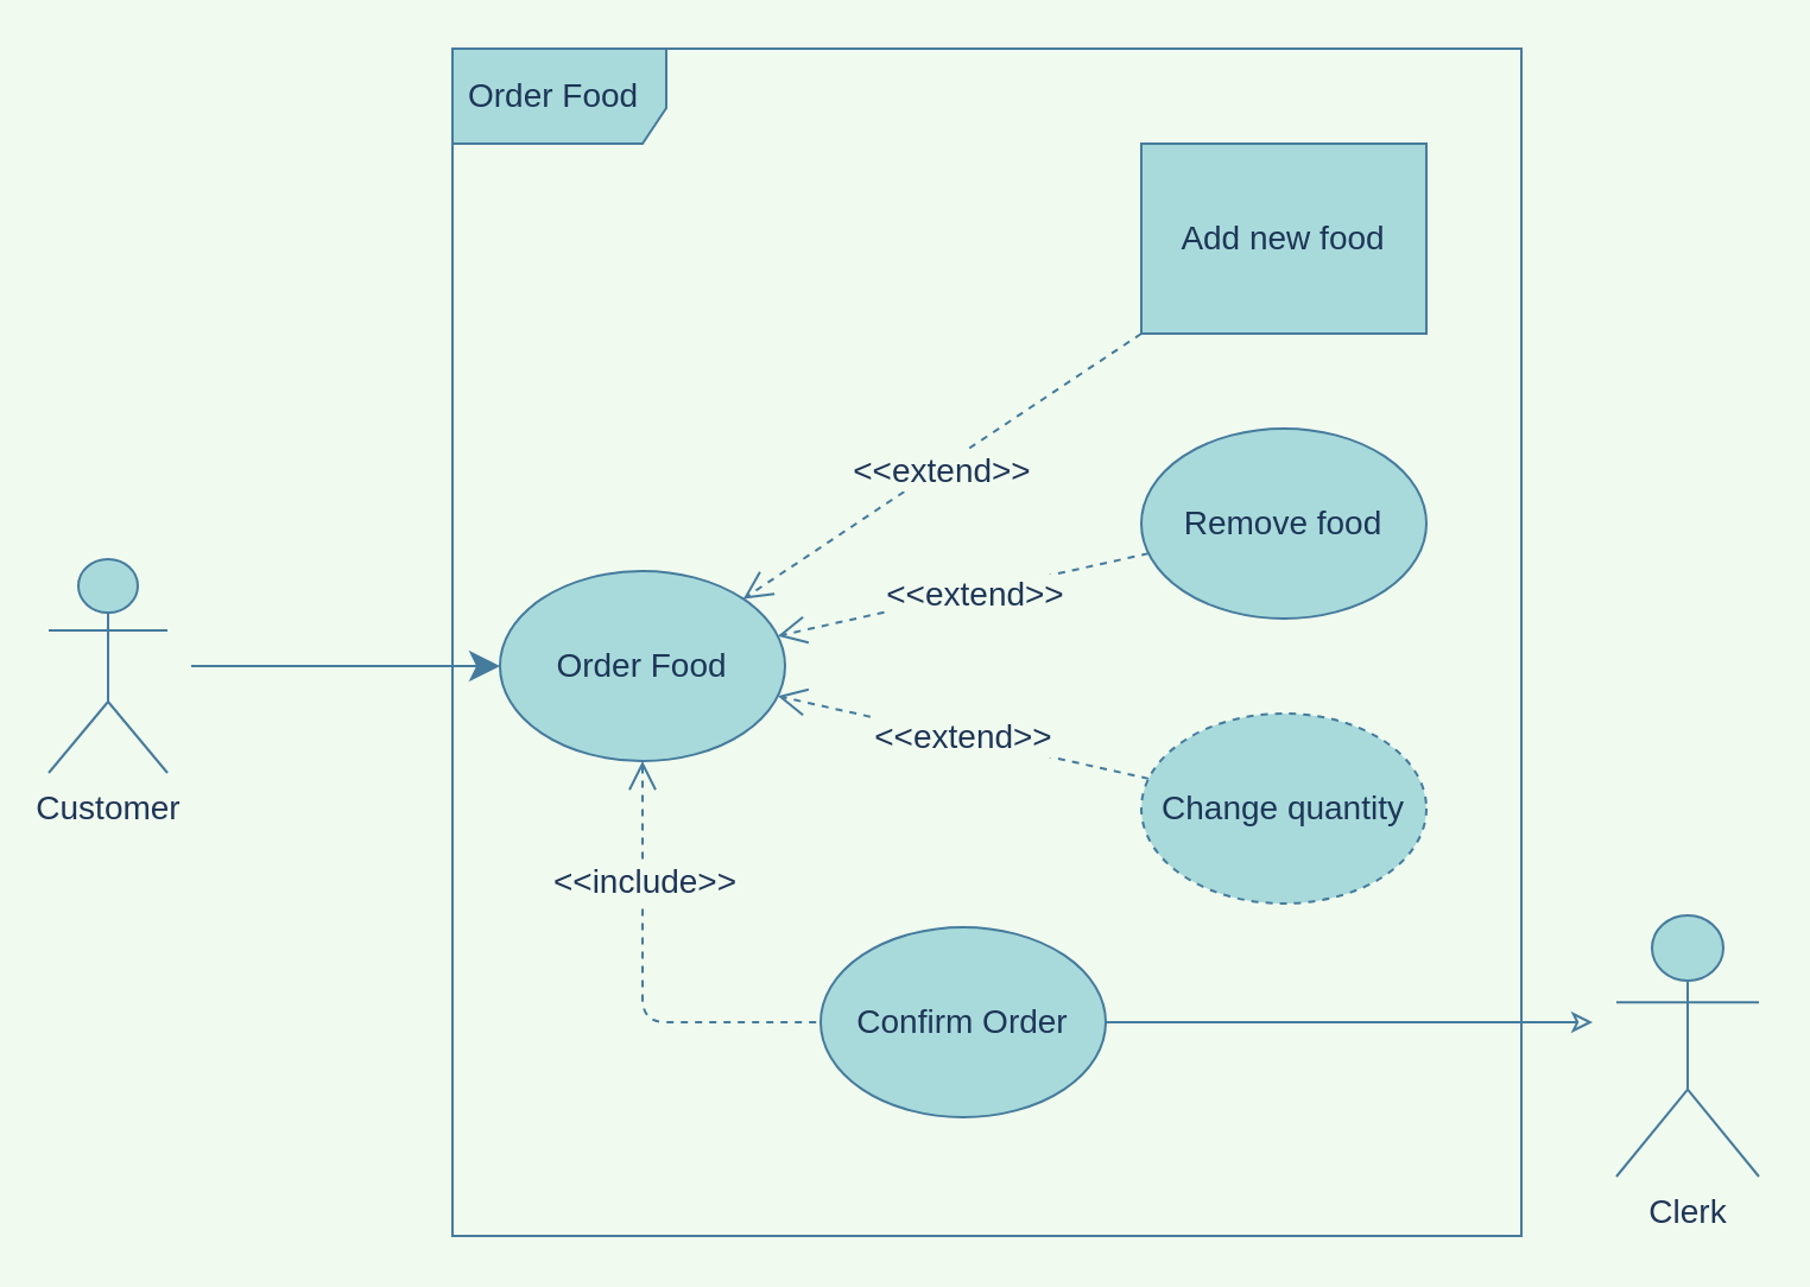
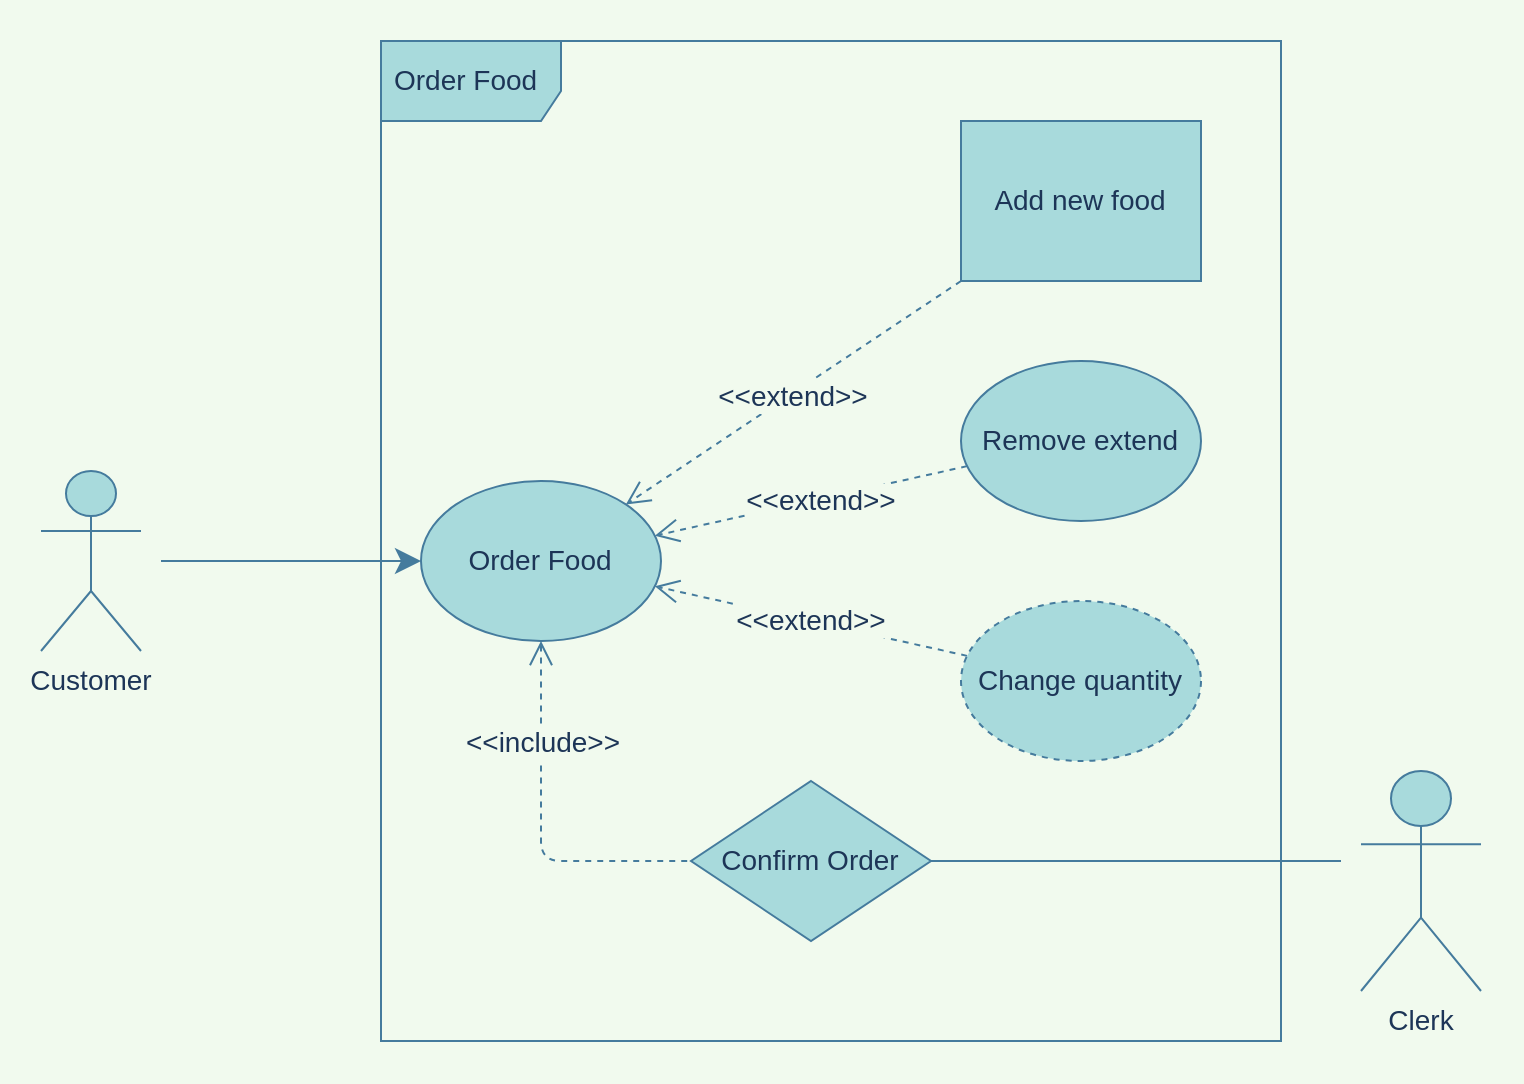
  <mxCell id="0" />
  <mxCell id="1" parent="0" />
  <mxCell id="2" value="Order Food" style="shape=umlFrame;whiteSpace=wrap;html=1;width=90;height=40;boundedLbl=1;verticalAlign=middle;align=left;spacingLeft=5;rounded=0;sketch=0;fontColor=#1D3557;strokeColor=#457B9D;fillColor=#A8DADC;fontSize=14;" parent="1" vertex="1"><mxGeometry x="190" y="20" width="450" height="500" as="geometry" /></mxCell>
  <mxCell id="3" style="edgeStyle=orthogonalEdgeStyle;curved=0;rounded=1;sketch=0;orthogonalLoop=1;jettySize=auto;html=1;fontColor=#1D3557;strokeColor=#457B9D;fillColor=#A8DADC;dashed=1;labelBackgroundColor=#F1FAEE;endArrow=none;endFill=0;fontSize=14;endSize=10;startArrow=open;startFill=0;startSize=10;" parent="1" source="5" target="16" edge="1"><mxGeometry relative="1" as="geometry"><mxPoint x="260" y="320" as="sourcePoint" /><mxPoint x="335" y="430" as="targetPoint" /><Array as="points"><mxPoint x="270" y="430" /></Array></mxGeometry></mxCell>
  <mxCell id="4" value="&amp;lt;&amp;lt;include&amp;gt;&amp;gt;" style="edgeLabel;html=1;align=center;verticalAlign=middle;resizable=0;points=[];fontColor=#1D3557;labelBackgroundColor=#F1FAEE;fontSize=14;" parent="3" connectable="0" vertex="1"><mxGeometry x="-0.245" y="1" relative="1" as="geometry"><mxPoint x="-1" y="-20" as="offset" /></mxGeometry></mxCell>
  <mxCell id="5" value="Order Food" style="ellipse;whiteSpace=wrap;html=1;fillColor=#A8DADC;strokeColor=#457B9D;fontColor=#1D3557;fontSize=14;" parent="1" vertex="1"><mxGeometry x="210" y="240" width="120" height="80" as="geometry" /></mxCell>
  <mxCell id="6" value="&amp;lt;&amp;lt;extend&amp;gt;&amp;gt;" style="edgeStyle=none;rounded=0;orthogonalLoop=1;jettySize=auto;html=1;endArrow=open;endFill=0;endSize=10;horizontal=1;strokeColor=#457B9D;fontColor=#1D3557;labelBackgroundColor=#F1FAEE;fontSize=14;dashed=1;" parent="1" source="7" target="5" edge="1"><mxGeometry x="0.01" y="2" relative="1" as="geometry"><mxPoint as="offset" /><mxPoint x="311" y="251" as="targetPoint" /></mxGeometry></mxCell>
  <mxCell id="7" value="Add new food" style="whiteSpace=wrap;html=1;fillColor=#A8DADC;strokeColor=#457B9D;fontColor=#1D3557;fontSize=14;rounded=0;" parent="1" vertex="1"><mxGeometry x="480" y="60" width="120" height="80" as="geometry" /></mxCell>
  <mxCell id="8" value="&amp;lt;&amp;lt;extend&amp;gt;&amp;gt;" style="rounded=0;orthogonalLoop=1;jettySize=auto;html=1;endArrow=open;endFill=0;endSize=10;strokeColor=#457B9D;fontColor=#1D3557;labelBackgroundColor=#F1FAEE;fontSize=14;dashed=1;" parent="1" source="9" target="5" edge="1"><mxGeometry x="-0.0" relative="1" as="geometry"><mxPoint as="offset" /></mxGeometry></mxCell>
  <mxCell id="9" value="Change quantity" style="ellipse;whiteSpace=wrap;html=1;fillColor=#A8DADC;strokeColor=#457B9D;fontColor=#1D3557;fontSize=14;dashed=1;" parent="1" vertex="1"><mxGeometry x="480" y="300" width="120" height="80" as="geometry" /></mxCell>
  <mxCell id="10" value="&amp;lt;&amp;lt;extend&amp;gt;&amp;gt;" style="edgeStyle=none;rounded=0;orthogonalLoop=1;jettySize=auto;html=1;endArrow=open;endFill=0;endSize=10;strokeColor=#457B9D;fontColor=#1D3557;labelBackgroundColor=#F1FAEE;fontSize=14;dashed=1;" parent="1" source="11" target="5" edge="1"><mxGeometry x="-0.061" y="1" relative="1" as="geometry"><mxPoint as="offset" /></mxGeometry></mxCell>
- <mxCell id="11" value="Remove food" style="ellipse;whiteSpace=wrap;html=1;fillColor=#A8DADC;strokeColor=#457B9D;fontColor=#1D3557;fontSize=14;" parent="1" vertex="1"><mxGeometry x="480" y="180" width="120" height="80" as="geometry" /></mxCell>
+ <mxCell id="11" value="Remove extend" style="ellipse;whiteSpace=wrap;html=1;fillColor=#A8DADC;strokeColor=#457B9D;fontColor=#1D3557;fontSize=14;" parent="1" vertex="1"><mxGeometry x="480" y="180" width="120" height="80" as="geometry" /></mxCell>
  <mxCell id="12" value="Customer" style="shape=umlActor;verticalLabelPosition=bottom;verticalAlign=top;html=1;outlineConnect=0;fillColor=#A8DADC;strokeColor=#457B9D;fontColor=#1D3557;fontSize=14;" parent="1" vertex="1"><mxGeometry x="20" y="235" width="50" height="90" as="geometry" /></mxCell>
  <mxCell id="13" value="" style="endArrow=classic;html=1;endSize=10;strokeColor=#457B9D;fontColor=#1D3557;labelBackgroundColor=#F1FAEE;endFill=1;fontSize=14;startSize=10;targetPerimeterSpacing=0;sourcePerimeterSpacing=10;" parent="1" source="12" target="5" edge="1"><mxGeometry width="50" height="50" relative="1" as="geometry"><mxPoint x="70" y="280" as="sourcePoint" /><mxPoint x="230" y="260" as="targetPoint" /></mxGeometry></mxCell>
  <mxCell id="14" value="Clerk" style="shape=umlActor;verticalLabelPosition=bottom;verticalAlign=top;html=1;outlineConnect=0;fillColor=#A8DADC;strokeColor=#457B9D;fontColor=#1D3557;fontSize=14;" parent="1" vertex="1"><mxGeometry x="680" y="385" width="60" height="110" as="geometry" /></mxCell>
- <mxCell id="15" style="edgeStyle=orthogonalEdgeStyle;curved=0;rounded=1;sketch=0;orthogonalLoop=1;jettySize=auto;html=1;fontColor=#1D3557;endArrow=classic;endFill=0;strokeColor=#457B9D;fillColor=#A8DADC;startArrow=none;startFill=0;fontSize=14;targetPerimeterSpacing=10;" parent="1" source="16" target="14" edge="1"><mxGeometry relative="1" as="geometry"><Array as="points"><mxPoint x="630" y="430" /><mxPoint x="630" y="430" /></Array></mxGeometry></mxCell>
- <mxCell id="16" value="Confirm Order" style="ellipse;whiteSpace=wrap;html=1;rounded=0;sketch=0;fontColor=#1D3557;strokeColor=#457B9D;fillColor=#A8DADC;fontSize=14;" parent="1" vertex="1"><mxGeometry x="345" y="390" width="120" height="80" as="geometry" /></mxCell>
+ <mxCell id="15" style="edgeStyle=orthogonalEdgeStyle;curved=0;rounded=1;sketch=0;orthogonalLoop=1;jettySize=auto;html=1;fontColor=#1D3557;endArrow=none;endFill=0;strokeColor=#457B9D;fillColor=#A8DADC;startArrow=none;startFill=0;fontSize=14;targetPerimeterSpacing=10;" parent="1" source="16" target="14" edge="1"><mxGeometry relative="1" as="geometry"><Array as="points"><mxPoint x="630" y="430" /><mxPoint x="630" y="430" /></Array></mxGeometry></mxCell>
+ <mxCell id="16" value="Confirm Order" style="rhombus;whiteSpace=wrap;html=1;sketch=0;fontColor=#1D3557;strokeColor=#457B9D;fillColor=#A8DADC;fontSize=14;" parent="1" vertex="1"><mxGeometry x="345" y="390" width="120" height="80" as="geometry" /></mxCell>
